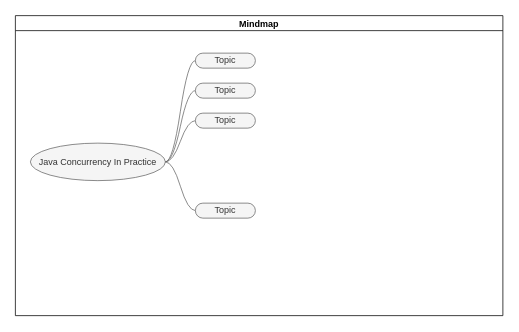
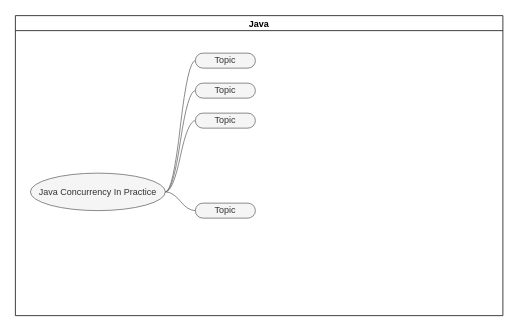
  <mxCell id="0" />
  <mxCell id="1" parent="0" />
- <mxCell id="2" value="Mindmap" style="swimlane;startSize=20;horizontal=1;containerType=tree;" parent="1" vertex="1"><mxGeometry x="20" y="20" width="650" height="400" as="geometry"><mxRectangle x="270" y="-630" width="90" height="30" as="alternateBounds" /></mxGeometry></mxCell>
+ <mxCell id="2" value="Java" style="swimlane;startSize=20;horizontal=1;containerType=tree;" parent="1" vertex="1"><mxGeometry x="20" y="20" width="650" height="400" as="geometry"><mxRectangle x="270" y="-630" width="90" height="30" as="alternateBounds" /></mxGeometry></mxCell>
  <mxCell id="3" value="" style="edgeStyle=entityRelationEdgeStyle;startArrow=none;endArrow=none;segment=10;curved=1;rounded=0;fillColor=#f5f5f5;strokeColor=#666666;" parent="2" source="5" target="6" edge="1"><mxGeometry relative="1" as="geometry" /></mxCell>
  <mxCell id="4" value="" style="edgeStyle=entityRelationEdgeStyle;startArrow=none;endArrow=none;segment=10;curved=1;rounded=0;fillColor=#f5f5f5;strokeColor=#666666;" parent="2" source="5" target="7" edge="1"><mxGeometry relative="1" as="geometry" /></mxCell>
- <mxCell id="5" value="Java Concurrency In Practice" style="ellipse;whiteSpace=wrap;html=1;align=center;treeFolding=1;treeMoving=1;newEdgeStyle={&quot;edgeStyle&quot;:&quot;entityRelationEdgeStyle&quot;,&quot;startArrow&quot;:&quot;none&quot;,&quot;endArrow&quot;:&quot;none&quot;,&quot;segment&quot;:10,&quot;curved&quot;:1};fillColor=#f5f5f5;fontColor=#333333;strokeColor=#666666;" parent="2" vertex="1"><mxGeometry x="20" y="170" width="180" height="50" as="geometry" /></mxCell>
+ <mxCell id="5" value="Java Concurrency In Practice" style="ellipse;whiteSpace=wrap;html=1;align=center;treeFolding=1;treeMoving=1;newEdgeStyle={&quot;edgeStyle&quot;:&quot;entityRelationEdgeStyle&quot;,&quot;startArrow&quot;:&quot;none&quot;,&quot;endArrow&quot;:&quot;none&quot;,&quot;segment&quot;:10,&quot;curved&quot;:1};fillColor=#f5f5f5;fontColor=#333333;strokeColor=#666666;" parent="2" vertex="1"><mxGeometry x="20" y="210" width="180" height="50" as="geometry" /></mxCell>
  <mxCell id="6" value="Topic" style="whiteSpace=wrap;html=1;rounded=1;arcSize=50;align=center;verticalAlign=middle;strokeWidth=1;autosize=1;spacing=4;treeFolding=1;treeMoving=1;newEdgeStyle={&quot;edgeStyle&quot;:&quot;entityRelationEdgeStyle&quot;,&quot;startArrow&quot;:&quot;none&quot;,&quot;endArrow&quot;:&quot;none&quot;,&quot;segment&quot;:10,&quot;curved&quot;:1};fillColor=#f5f5f5;fontColor=#333333;strokeColor=#666666;" parent="2" vertex="1"><mxGeometry x="240" y="50" width="80" height="20" as="geometry" /></mxCell>
  <mxCell id="7" value="Topic" style="whiteSpace=wrap;html=1;rounded=1;arcSize=50;align=center;verticalAlign=middle;strokeWidth=1;autosize=1;spacing=4;treeFolding=1;treeMoving=1;newEdgeStyle={&quot;edgeStyle&quot;:&quot;entityRelationEdgeStyle&quot;,&quot;startArrow&quot;:&quot;none&quot;,&quot;endArrow&quot;:&quot;none&quot;,&quot;segment&quot;:10,&quot;curved&quot;:1};fillColor=#f5f5f5;fontColor=#333333;strokeColor=#666666;" parent="2" vertex="1"><mxGeometry x="240" y="90" width="80" height="20" as="geometry" /></mxCell>
  <mxCell id="8" value="" style="edgeStyle=entityRelationEdgeStyle;startArrow=none;endArrow=none;segment=10;curved=1;rounded=0;fillColor=#f5f5f5;strokeColor=#666666;" edge="1" target="9" source="5" parent="2"><mxGeometry relative="1" as="geometry"><mxPoint x="400" y="-475" as="sourcePoint" /></mxGeometry></mxCell>
  <mxCell id="9" value="Topic" style="whiteSpace=wrap;html=1;rounded=1;arcSize=50;align=center;verticalAlign=middle;strokeWidth=1;autosize=1;spacing=4;treeFolding=1;treeMoving=1;newEdgeStyle={&quot;edgeStyle&quot;:&quot;entityRelationEdgeStyle&quot;,&quot;startArrow&quot;:&quot;none&quot;,&quot;endArrow&quot;:&quot;none&quot;,&quot;segment&quot;:10,&quot;curved&quot;:1};fillColor=#f5f5f5;fontColor=#333333;strokeColor=#666666;" vertex="1" parent="2"><mxGeometry x="240" y="130" width="80" height="20" as="geometry" /></mxCell>
  <mxCell id="10" value="" style="edgeStyle=entityRelationEdgeStyle;startArrow=none;endArrow=none;segment=10;curved=1;rounded=0;fillColor=#f5f5f5;strokeColor=#666666;" edge="1" target="11" source="5" parent="2"><mxGeometry relative="1" as="geometry"><mxPoint x="400" y="-475" as="sourcePoint" /></mxGeometry></mxCell>
  <mxCell id="11" value="Topic" style="whiteSpace=wrap;html=1;rounded=1;arcSize=50;align=center;verticalAlign=middle;strokeWidth=1;autosize=1;spacing=4;treeFolding=1;treeMoving=1;newEdgeStyle={&quot;edgeStyle&quot;:&quot;entityRelationEdgeStyle&quot;,&quot;startArrow&quot;:&quot;none&quot;,&quot;endArrow&quot;:&quot;none&quot;,&quot;segment&quot;:10,&quot;curved&quot;:1};fillColor=#f5f5f5;fontColor=#333333;strokeColor=#666666;" vertex="1" parent="2"><mxGeometry x="240" y="250" width="80" height="20" as="geometry" /></mxCell>
